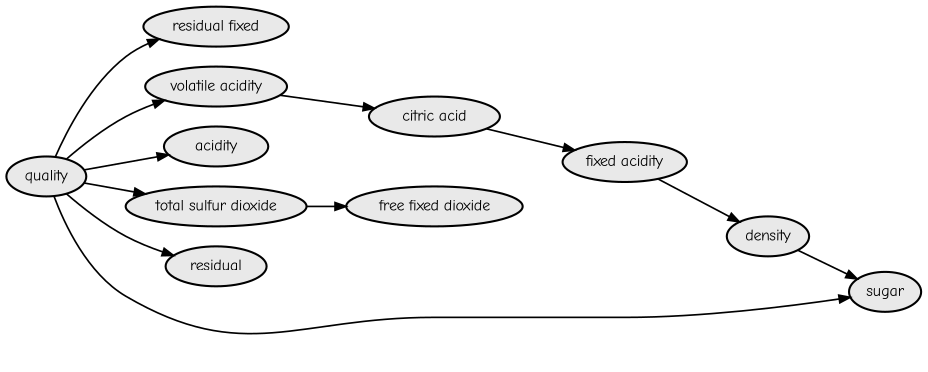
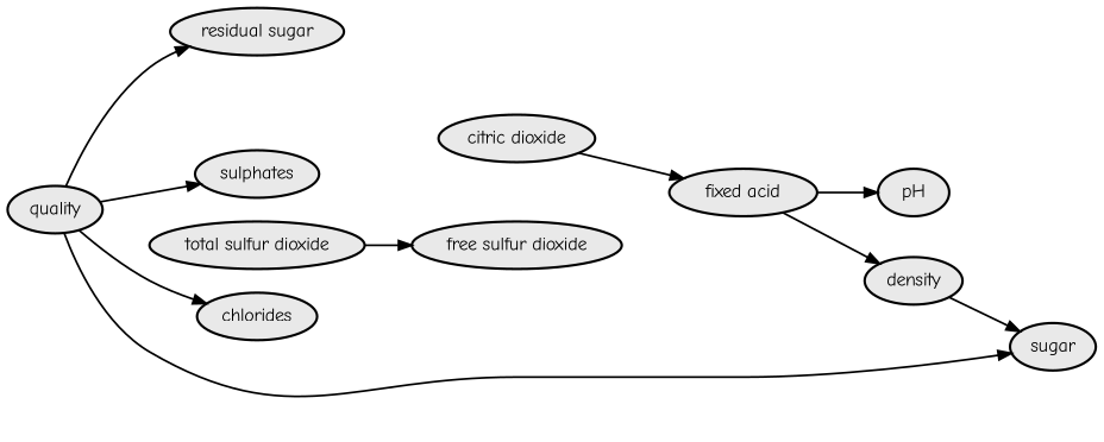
  digraph {
    fontname="Comic Neue"
    rankdir=LR
    node [fillcolor="#E9E9E9" fontname="Comic Neue" fontsize=14 penwidth=1.875 style=filled]
    edge [fontname="Comic Neue" penwidth=1.5]
    quality
-   "residual sugar" [label="residual fixed"]
-   "volatile acidity"
-   sulphates [label=acidity]
+   "residual sugar"
+   sulphates
    "total sulfur dioxide"
-   chlorides [label=residual]
+   chlorides
    n7 [label=sugar]
-   "citric acid"
-   "free sulfur dioxide" [label="free fixed dioxide"]
-   "fixed acidity"
+   "citric acid" [label="citric dioxide"]
+   "free sulfur dioxide"
+   "fixed acidity" [label="fixed acid"]
+   pH
    density
    quality -> "residual sugar"
-   quality -> "volatile acidity"
    quality -> sulphates
-   quality -> "total sulfur dioxide"
    quality -> chlorides
    quality -> n7
-   "volatile acidity" -> "citric acid"
    "total sulfur dioxide" -> "free sulfur dioxide"
    "citric acid" -> "fixed acidity"
+   "fixed acidity" -> pH
    "fixed acidity" -> density
    density -> n7
  }
